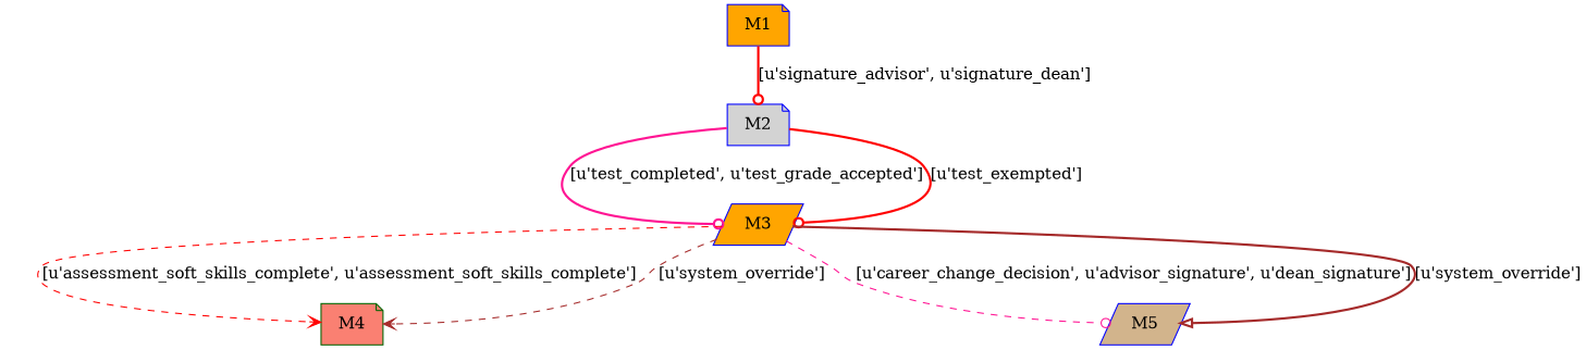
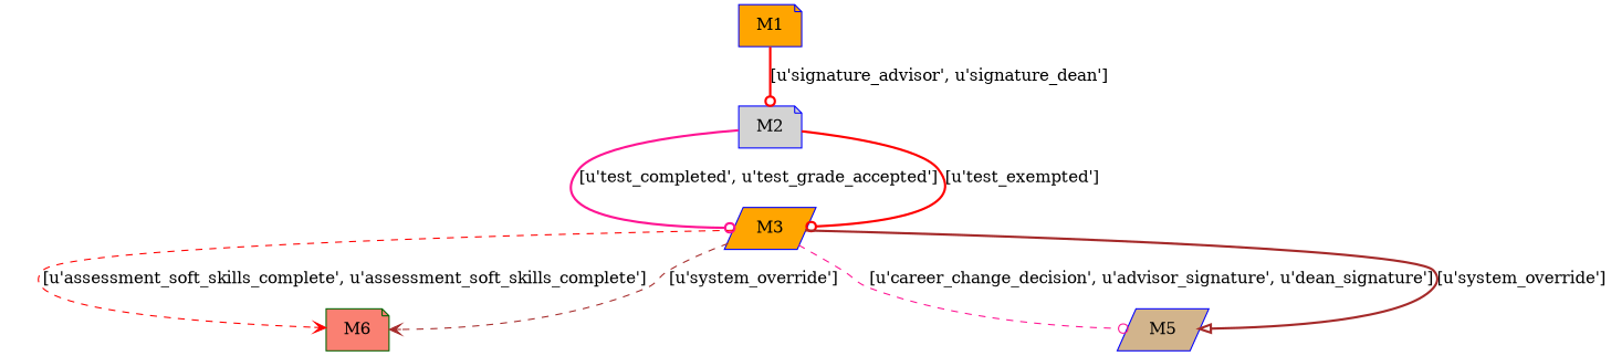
  digraph {
    rankdir=TB
    node [color=blue fillcolor=orange shape=note style=filled]
    edge [arrowhead=odot color=red style=bold]
    n1 [label=M1]
    n2 [fillcolor=lightgrey label=M2]
    n3 [label=M3 shape=parallelogram]
-   n4 [color=darkgreen fillcolor=salmon label=M4]
+   n4 [color=darkgreen fillcolor=salmon label=M6]
    n5 [fillcolor=tan label=M5 shape=parallelogram]
    n1 -> n2 [label="[u'signature_advisor', u'signature_dean']"]
    n2 -> n3 [color=deeppink label="[u'test_completed', u'test_grade_accepted']"]
    n2 -> n3 [label="[u'test_exempted']"]
    n3 -> n4 [arrowhead=vee label="[u'assessment_soft_skills_complete', u'assessment_soft_skills_complete']" style=dashed]
    n3 -> n4 [arrowhead=vee color=brown label="[u'system_override']" style=dashed]
    n3 -> n5 [color=deeppink label="[u'career_change_decision', u'advisor_signature', u'dean_signature']" style=dashed]
    n3 -> n5 [arrowhead=onormal color=brown label="[u'system_override']"]
  }
